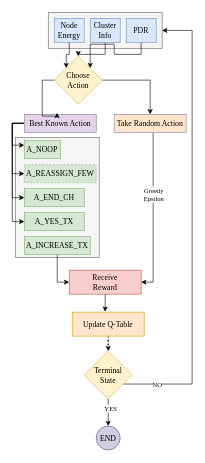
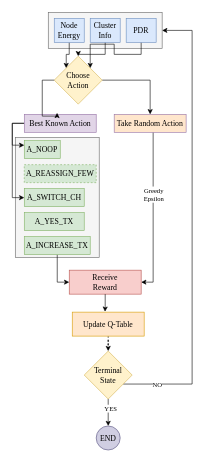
  <mxCell id="0" />
  <mxCell id="1" parent="0" />
  <mxCell id="2" value="" style="rounded=0;whiteSpace=wrap;html=1;fillColor=#f5f5f5;fontColor=#333333;strokeColor=#666666;" vertex="1" parent="1"><mxGeometry x="25" y="229" width="140" height="200" as="geometry" /></mxCell>
  <mxCell id="3" value="" style="rounded=0;whiteSpace=wrap;html=1;fillColor=#f5f5f5;fontColor=#333333;strokeColor=#666666;" vertex="1" parent="1"><mxGeometry x="80" y="20" width="190" height="60" as="geometry" /></mxCell>
  <mxCell id="4" style="edgeStyle=orthogonalEdgeStyle;rounded=0;orthogonalLoop=1;jettySize=auto;html=1;entryX=0;entryY=0;entryDx=0;entryDy=0;" edge="1" parent="1" source="5" target="11"><mxGeometry relative="1" as="geometry" /></mxCell>
  <mxCell id="5" value="Node&lt;br&gt;Energy" style="rounded=0;whiteSpace=wrap;html=1;fillColor=#dae8fc;strokeColor=#6c8ebf;fontFamily=Times New Roman;fontSize=13;" vertex="1" parent="1"><mxGeometry x="90" y="30" width="50" height="40" as="geometry" /></mxCell>
  <mxCell id="6" style="edgeStyle=orthogonalEdgeStyle;rounded=0;orthogonalLoop=1;jettySize=auto;html=1;exitX=0.5;exitY=1;exitDx=0;exitDy=0;entryX=0.5;entryY=0;entryDx=0;entryDy=0;" edge="1" parent="1" source="7" target="11"><mxGeometry relative="1" as="geometry" /></mxCell>
  <mxCell id="7" value="Cluster&lt;br&gt;Info" style="rounded=0;whiteSpace=wrap;html=1;fillColor=#dae8fc;strokeColor=#6c8ebf;fontFamily=Times New Roman;fontSize=13;" vertex="1" parent="1"><mxGeometry x="150" y="30" width="50" height="40" as="geometry" /></mxCell>
  <mxCell id="8" style="edgeStyle=orthogonalEdgeStyle;rounded=0;orthogonalLoop=1;jettySize=auto;html=1;exitX=0.5;exitY=1;exitDx=0;exitDy=0;entryX=1;entryY=0;entryDx=0;entryDy=0;" edge="1" parent="1" source="9" target="11"><mxGeometry relative="1" as="geometry" /></mxCell>
  <mxCell id="9" value="PDR" style="rounded=0;whiteSpace=wrap;html=1;fillColor=#dae8fc;strokeColor=#6c8ebf;fontFamily=Times New Roman;fontSize=13;" vertex="1" parent="1"><mxGeometry x="210" y="30" width="50" height="40" as="geometry" /></mxCell>
  <mxCell id="10" style="edgeStyle=orthogonalEdgeStyle;rounded=0;orthogonalLoop=1;jettySize=auto;html=1;exitX=1;exitY=0.5;exitDx=0;exitDy=0;entryX=0.5;entryY=0;entryDx=0;entryDy=0;" edge="1" parent="1" source="11" target="19"><mxGeometry relative="1" as="geometry" /></mxCell>
  <mxCell id="11" value="&lt;font style=&quot;font-size: 13px;&quot; face=&quot;Times New Roman&quot;&gt;Choose&lt;br&gt;Action&lt;/font&gt;" style="rhombus;whiteSpace=wrap;html=1;fillColor=#fff2cc;strokeColor=#d6b656;" vertex="1" parent="1"><mxGeometry x="90" y="93" width="80" height="80" as="geometry" /></mxCell>
  <mxCell id="12" style="edgeStyle=orthogonalEdgeStyle;rounded=0;orthogonalLoop=1;jettySize=auto;html=1;entryX=0;entryY=0.25;entryDx=0;entryDy=0;" edge="1" parent="1" source="16" target="20"><mxGeometry relative="1" as="geometry"><Array as="points"><mxPoint x="20" y="205" /><mxPoint x="20" y="242" /></Array></mxGeometry></mxCell>
- <mxCell id="13" style="edgeStyle=orthogonalEdgeStyle;rounded=0;orthogonalLoop=1;jettySize=auto;html=1;entryX=0;entryY=0.5;entryDx=0;entryDy=0;" edge="1" parent="1" source="16" target="21"><mxGeometry relative="1" as="geometry"><Array as="points"><mxPoint x="20" y="205" /><mxPoint x="20" y="289" /></Array></mxGeometry></mxCell>
  <mxCell id="14" style="edgeStyle=orthogonalEdgeStyle;rounded=0;orthogonalLoop=1;jettySize=auto;html=1;entryX=0;entryY=0.5;entryDx=0;entryDy=0;" edge="1" parent="1" source="16" target="22"><mxGeometry relative="1" as="geometry"><Array as="points"><mxPoint x="20" y="205" /><mxPoint x="20" y="329" /></Array></mxGeometry></mxCell>
- <mxCell id="15" style="edgeStyle=orthogonalEdgeStyle;rounded=0;orthogonalLoop=1;jettySize=auto;html=1;entryX=0;entryY=0.5;entryDx=0;entryDy=0;" edge="1" parent="1" source="16" target="25"><mxGeometry relative="1" as="geometry"><Array as="points"><mxPoint x="20" y="205" /><mxPoint x="20" y="369" /></Array></mxGeometry></mxCell>
  <mxCell id="16" value="&lt;font style=&quot;font-size: 13px;&quot; face=&quot;Times New Roman&quot;&gt;Best Known Action&lt;/font&gt;" style="rounded=0;whiteSpace=wrap;html=1;fillColor=#e1d5e7;strokeColor=#9673a6;" vertex="1" parent="1"><mxGeometry x="40" y="190" width="120" height="30" as="geometry" /></mxCell>
  <mxCell id="17" style="edgeStyle=orthogonalEdgeStyle;rounded=0;orthogonalLoop=1;jettySize=auto;html=1;entryX=1;entryY=0.5;entryDx=0;entryDy=0;" edge="1" parent="1" source="19" target="26"><mxGeometry relative="1" as="geometry"><Array as="points"><mxPoint x="255" y="470" /></Array></mxGeometry></mxCell>
  <mxCell id="18" value="&lt;font face=&quot;Times New Roman&quot;&gt;Greedy&lt;br&gt;Epsilon&lt;/font&gt;" style="edgeLabel;html=1;align=center;verticalAlign=middle;resizable=0;points=[];" vertex="1" connectable="0" parent="17"><mxGeometry x="-0.239" y="1" relative="1" as="geometry"><mxPoint x="-1" as="offset" /></mxGeometry></mxCell>
  <mxCell id="19" value="&lt;font style=&quot;font-size: 13px;&quot; face=&quot;Times New Roman&quot;&gt;Take Random Action&lt;/font&gt;" style="rounded=0;whiteSpace=wrap;html=1;fillColor=#ffe6cc;strokeColor=#9673a6;" vertex="1" parent="1"><mxGeometry x="190" y="190" width="120" height="30" as="geometry" /></mxCell>
  <mxCell id="20" value="A_NOOP" style="rounded=0;whiteSpace=wrap;html=1;fillColor=#d5e8d4;strokeColor=#82b366;fontFamily=Times New Roman;fontSize=13;" vertex="1" parent="1"><mxGeometry x="40" y="234" width="60" height="30" as="geometry" /></mxCell>
  <mxCell id="21" value="A_REASSIGN_FEW" style="rounded=0;whiteSpace=wrap;html=1;fillColor=#d5e8d4;strokeColor=#82b366;fontFamily=Times New Roman;fontSize=13;dashed=1;" vertex="1" parent="1"><mxGeometry x="40" y="274" width="120" height="30" as="geometry" /></mxCell>
- <mxCell id="22" value="A_END_CH" style="rounded=0;whiteSpace=wrap;html=1;fillColor=#d5e8d4;strokeColor=#82b366;fontFamily=Times New Roman;fontSize=13;" vertex="1" parent="1"><mxGeometry x="40" y="314" width="100" height="30" as="geometry" /></mxCell>
+ <mxCell id="22" value="A_SWITCH_CH" style="rounded=0;whiteSpace=wrap;html=1;fillColor=#d5e8d4;strokeColor=#82b366;fontFamily=Times New Roman;fontSize=13;" vertex="1" parent="1"><mxGeometry x="40" y="314" width="100" height="30" as="geometry" /></mxCell>
  <mxCell id="23" style="edgeStyle=orthogonalEdgeStyle;rounded=0;orthogonalLoop=1;jettySize=auto;html=1;entryX=0;entryY=0.5;entryDx=0;entryDy=0;" edge="1" parent="1" source="24" target="26"><mxGeometry relative="1" as="geometry" /></mxCell>
  <mxCell id="24" value="A_INCREASE_TX" style="rounded=0;whiteSpace=wrap;html=1;fillColor=#d5e8d4;strokeColor=#82b366;fontFamily=Times New Roman;fontSize=13;" vertex="1" parent="1"><mxGeometry x="40" y="394" width="110" height="30" as="geometry" /></mxCell>
  <mxCell id="25" value="A_YES_TX" style="rounded=0;whiteSpace=wrap;html=1;fillColor=#d5e8d4;strokeColor=#82b366;fontFamily=Times New Roman;fontSize=13;" vertex="1" parent="1"><mxGeometry x="40" y="354" width="100" height="30" as="geometry" /></mxCell>
  <mxCell id="26" value="&lt;font style=&quot;font-size: 13px;&quot; face=&quot;Times New Roman&quot;&gt;Receive&lt;br&gt;Reward&lt;/font&gt;" style="rounded=0;whiteSpace=wrap;html=1;fillColor=#f8cecc;strokeColor=#b85450;" vertex="1" parent="1"><mxGeometry x="115" y="450" width="120" height="40" as="geometry" /></mxCell>
  <mxCell id="27" style="edgeStyle=orthogonalEdgeStyle;rounded=0;orthogonalLoop=1;jettySize=auto;html=1;entryX=0.5;entryY=0;entryDx=0;entryDy=0;dashed=1;" edge="1" parent="1" source="28" target="33"><mxGeometry relative="1" as="geometry" /></mxCell>
  <mxCell id="28" value="&lt;font face=&quot;Times New Roman&quot;&gt;&lt;span style=&quot;font-size: 13px;&quot;&gt;Update Q-Table&lt;/span&gt;&lt;/font&gt;" style="rounded=0;whiteSpace=wrap;html=1;fillColor=#ffe6cc;strokeColor=#d79b00;" vertex="1" parent="1"><mxGeometry x="120" y="520" width="120" height="40" as="geometry" /></mxCell>
  <mxCell id="29" style="edgeStyle=orthogonalEdgeStyle;rounded=0;orthogonalLoop=1;jettySize=auto;html=1;entryX=0.5;entryY=0;entryDx=0;entryDy=0;" edge="1" parent="1" source="33" target="34"><mxGeometry relative="1" as="geometry" /></mxCell>
  <mxCell id="30" value="&lt;font face=&quot;Times New Roman&quot;&gt;YES&lt;/font&gt;" style="edgeLabel;html=1;align=center;verticalAlign=middle;resizable=0;points=[];" vertex="1" connectable="0" parent="29"><mxGeometry x="-0.325" y="3" relative="1" as="geometry"><mxPoint as="offset" /></mxGeometry></mxCell>
  <mxCell id="31" style="edgeStyle=orthogonalEdgeStyle;rounded=0;orthogonalLoop=1;jettySize=auto;html=1;entryX=1;entryY=0.5;entryDx=0;entryDy=0;" edge="1" parent="1" source="33" target="3"><mxGeometry relative="1" as="geometry"><Array as="points"><mxPoint x="320" y="640" /><mxPoint x="320" y="50" /></Array></mxGeometry></mxCell>
  <mxCell id="32" value="&lt;font face=&quot;Times New Roman&quot;&gt;NO&lt;/font&gt;" style="edgeLabel;html=1;align=center;verticalAlign=middle;resizable=0;points=[];" vertex="1" connectable="0" parent="31"><mxGeometry x="-0.852" relative="1" as="geometry"><mxPoint as="offset" /></mxGeometry></mxCell>
  <mxCell id="33" value="&lt;font face=&quot;Times New Roman&quot;&gt;&lt;span style=&quot;font-size: 13px;&quot;&gt;Terminal&lt;br&gt;State&lt;/span&gt;&lt;/font&gt;" style="rhombus;whiteSpace=wrap;html=1;fillColor=#fff2cc;strokeColor=#d6b656;" vertex="1" parent="1"><mxGeometry x="140" y="585" width="80" height="80" as="geometry" /></mxCell>
  <mxCell id="34" value="&lt;font style=&quot;font-size: 13px;&quot; face=&quot;Times New Roman&quot;&gt;END&lt;/font&gt;" style="ellipse;whiteSpace=wrap;html=1;aspect=fixed;fillColor=#d0cee2;strokeColor=#56517e;" vertex="1" parent="1"><mxGeometry x="160" y="710" width="40" height="40" as="geometry" /></mxCell>
  <mxCell id="35" style="edgeStyle=orthogonalEdgeStyle;rounded=0;orthogonalLoop=1;jettySize=auto;html=1;exitX=0;exitY=0.5;exitDx=0;exitDy=0;entryX=0.456;entryY=-0.078;entryDx=0;entryDy=0;entryPerimeter=0;" edge="1" parent="1" source="11" target="16"><mxGeometry relative="1" as="geometry" /></mxCell>
  <mxCell id="36" style="edgeStyle=orthogonalEdgeStyle;rounded=0;orthogonalLoop=1;jettySize=auto;html=1;entryX=0.456;entryY=-0.017;entryDx=0;entryDy=0;entryPerimeter=0;" edge="1" parent="1" source="26" target="28"><mxGeometry relative="1" as="geometry" /></mxCell>
